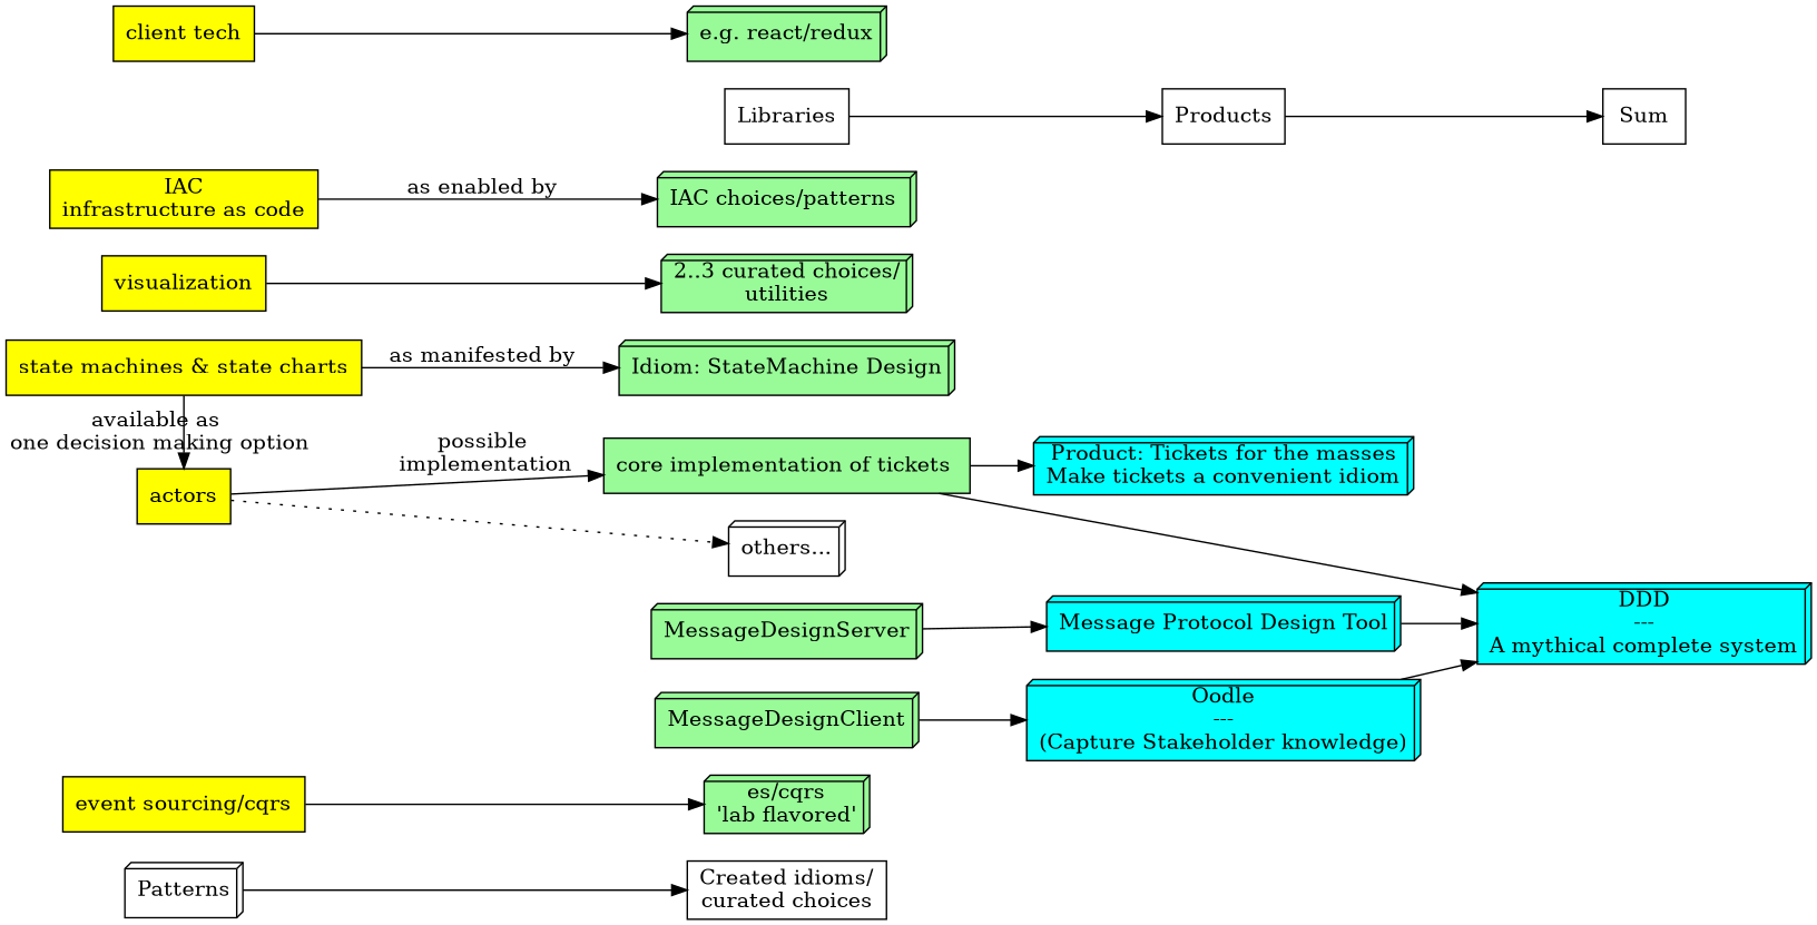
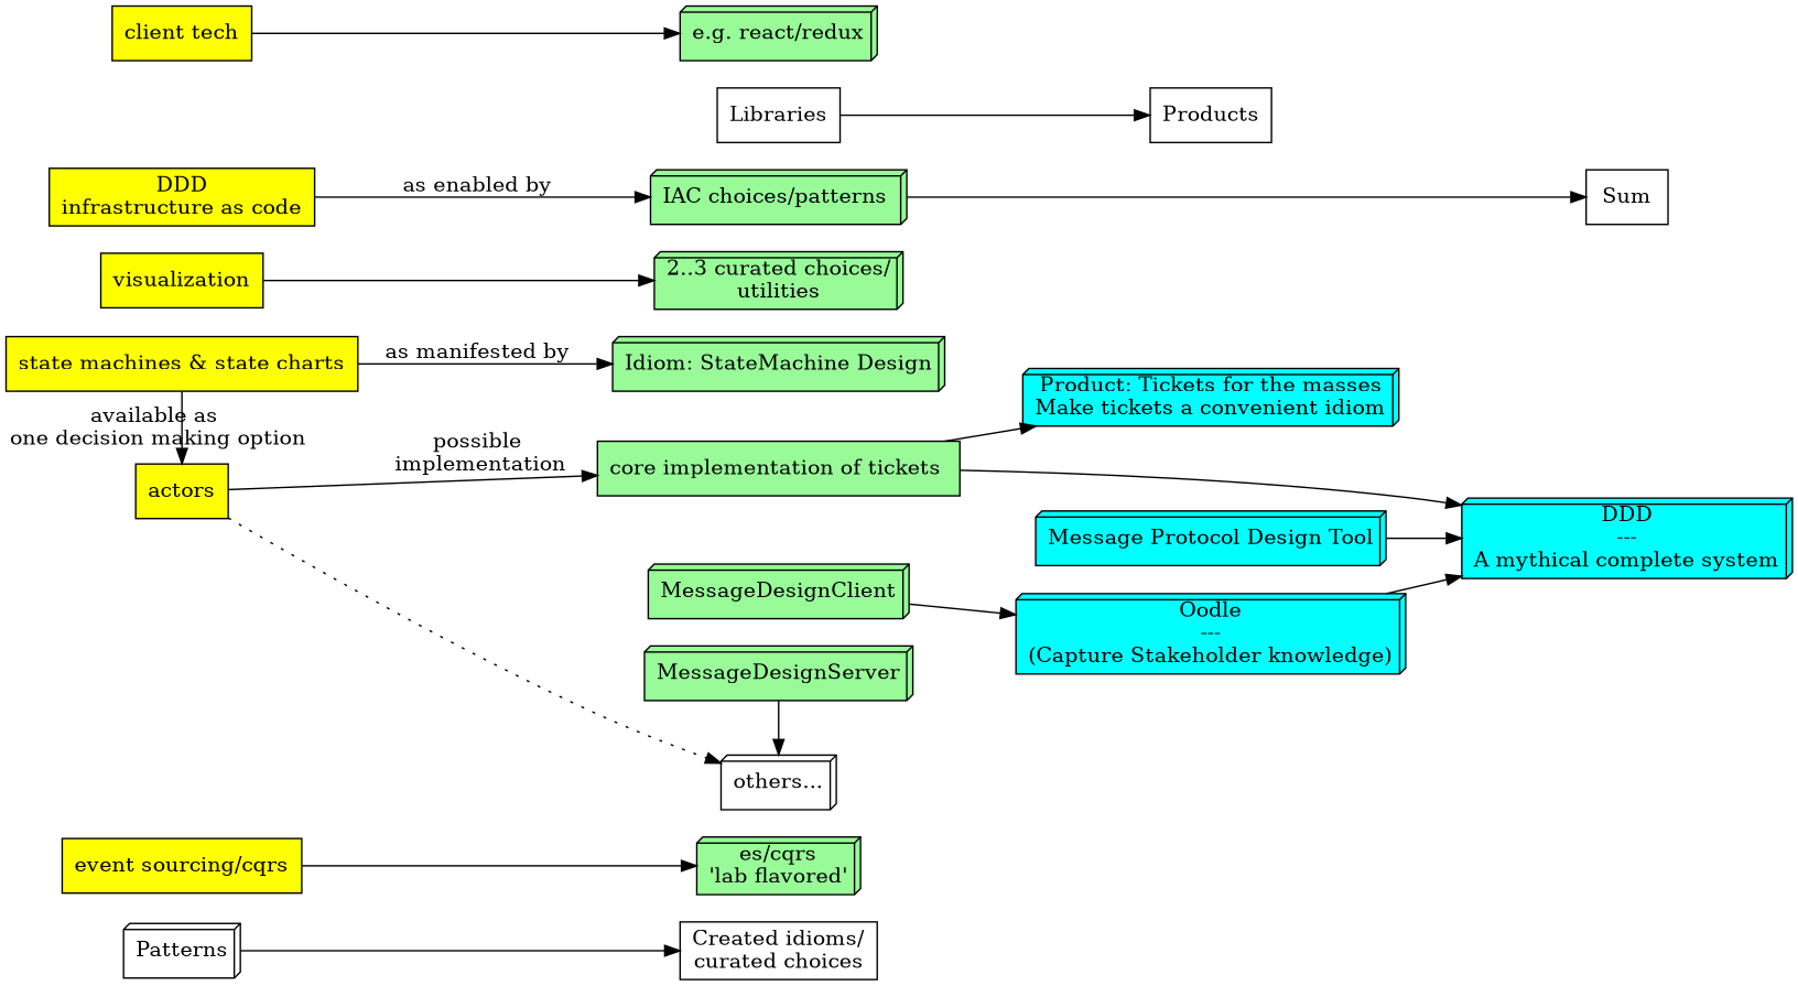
  digraph {
    rankdir=LR
    node [fillcolor=palegreen shape=box3d style=filled]
    Patterns [fillcolor=white]
    n2 [fillcolor=yellow label="event sourcing/cqrs" shape=rect]
    n3 [fillcolor=yellow label="state machines & state charts" shape=rect]
    actors [fillcolor=yellow shape=rect]
    n5 [fillcolor=yellow label=visualization shape=rect]
-   n6 [fillcolor=yellow label="IAC\ninfrastructure as code" shape=rect]
+   n6 [fillcolor=yellow label="DDD\ninfrastructure as code" shape=rect]
    n7 [fillcolor=white label="Created idioms/\ncurated choices" shape=rect]
    n8 [label="Idiom: StateMachine Design"]
    n9 [label="IAC choices/patterns "]
    n10 [label="es/cqrs\n'lab flavored'"]
    Libraries [fillcolor=white shape=rect]
    n12 [label="core implementation of tickets " shape=box]
    n13 [label="2..3 curated choices/\nutilities"]
    n14 [fillcolor=white label="others..."]
    MessageDesignServer
    MessageDesignClient
    n17 [fillcolor=cyan label="Message Protocol Design Tool"]
    n18 [fillcolor=cyan label="Oodle\n---\n(Capture Stakeholder knowledge)"]
    n19 [fillcolor=cyan label="Product: Tickets for the masses\nMake tickets a convenient idiom"]
    Sum [fillcolor=white shape=rect]
    n21 [fillcolor=cyan label="DDD\n---\nA mythical complete system"]
    Products [fillcolor=white shape=rect]
    n23 [fillcolor=yellow label="client tech" shape=rect]
    n24 [label="e.g. react/redux"]
    subgraph sub_1 {
      rank=same
      Patterns
      n2
      n3
      actors
      n5
      n6
    }
    subgraph sub_2 {
      rank=same
      n7
      n8
      n9
      n10
    }
    subgraph sub_3 {
      rank=same
      Libraries
      n12
      n13
      n14
      MessageDesignServer
      MessageDesignClient
    }
    subgraph sub_4 {
      rank=same
      n17
      n18
      n19
    }
    subgraph sub_5 {
      rank=same
      Sum
      n21
    }
    Patterns -> n7
    n2 -> n10
    n3 -> actors [label="available as\n one decision making option"]
    n3 -> n8 [label="as manifested by"]
    actors -> n12 [label="possible\n implementation"]
    actors -> n14 [style=dotted]
    n5 -> n13
    n6 -> n9 [label="as enabled by"]
    Libraries -> Products
    n12 -> n19
    n12 -> n21
-   MessageDesignServer -> n17
+   MessageDesignServer -> n14
    MessageDesignClient -> n18
    n17 -> n21
    n18 -> n21
-   Products -> Sum
+   n9 -> Sum
    n23 -> n24
  }
